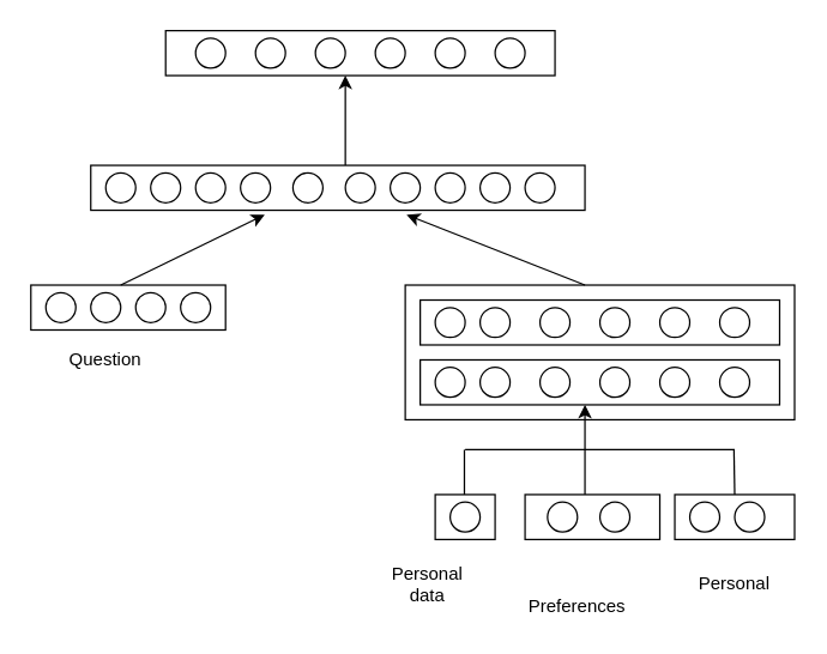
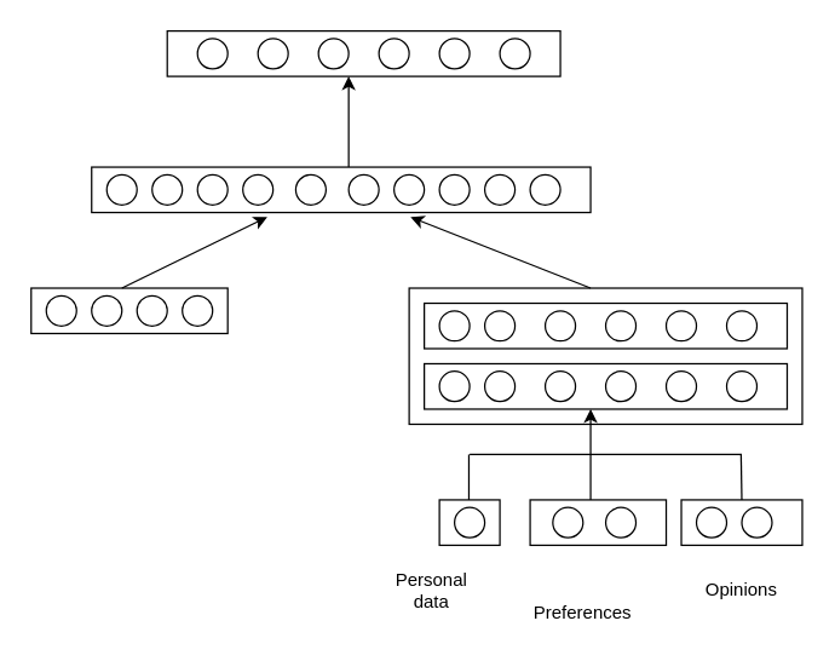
  <mxCell id="0" />
  <mxCell id="1" parent="0" />
  <mxCell id="2" value="" style="rounded=0;whiteSpace=wrap;html=1;" vertex="1" parent="1"><mxGeometry x="60" y="110" width="330" height="30" as="geometry" /></mxCell>
  <mxCell id="3" value="" style="rounded=0;whiteSpace=wrap;html=1;" vertex="1" parent="1"><mxGeometry x="270" y="190" width="260" height="90" as="geometry" /></mxCell>
  <mxCell id="4" value="" style="endArrow=classic;html=1;" edge="1" parent="1"><mxGeometry width="50" height="50" relative="1" as="geometry"><mxPoint x="390" y="330" as="sourcePoint" /><mxPoint x="390" y="270" as="targetPoint" /></mxGeometry></mxCell>
  <mxCell id="5" value="" style="rounded=0;whiteSpace=wrap;html=1;" vertex="1" parent="1"><mxGeometry x="110" y="20" width="260" height="30" as="geometry" /></mxCell>
  <mxCell id="6" value="" style="ellipse;whiteSpace=wrap;html=1;aspect=fixed;" vertex="1" parent="1"><mxGeometry x="130" y="25" width="20" height="20" as="geometry" /></mxCell>
  <mxCell id="7" value="" style="ellipse;whiteSpace=wrap;html=1;aspect=fixed;" vertex="1" parent="1"><mxGeometry x="170" y="25" width="20" height="20" as="geometry" /></mxCell>
  <mxCell id="8" value="" style="ellipse;whiteSpace=wrap;html=1;aspect=fixed;" vertex="1" parent="1"><mxGeometry x="210" y="25" width="20" height="20" as="geometry" /></mxCell>
  <mxCell id="9" value="" style="ellipse;whiteSpace=wrap;html=1;aspect=fixed;" vertex="1" parent="1"><mxGeometry x="250" y="25" width="20" height="20" as="geometry" /></mxCell>
  <mxCell id="10" value="" style="ellipse;whiteSpace=wrap;html=1;aspect=fixed;" vertex="1" parent="1"><mxGeometry x="290" y="25" width="20" height="20" as="geometry" /></mxCell>
  <mxCell id="11" value="" style="ellipse;whiteSpace=wrap;html=1;aspect=fixed;" vertex="1" parent="1"><mxGeometry x="330" y="25" width="20" height="20" as="geometry" /></mxCell>
  <mxCell id="12" value="" style="rounded=0;whiteSpace=wrap;html=1;" vertex="1" parent="1"><mxGeometry x="290" y="330" width="40" height="30" as="geometry" /></mxCell>
  <mxCell id="13" value="" style="rounded=0;whiteSpace=wrap;html=1;" vertex="1" parent="1"><mxGeometry x="350" y="330" width="90" height="30" as="geometry" /></mxCell>
  <mxCell id="14" value="" style="rounded=0;whiteSpace=wrap;html=1;" vertex="1" parent="1"><mxGeometry x="450" y="330" width="80" height="30" as="geometry" /></mxCell>
  <mxCell id="15" value="" style="endArrow=none;html=1;" edge="1" parent="1"><mxGeometry width="50" height="50" relative="1" as="geometry"><mxPoint x="310" y="300" as="sourcePoint" /><mxPoint x="490" y="300" as="targetPoint" /></mxGeometry></mxCell>
  <mxCell id="16" value="" style="endArrow=none;html=1;" edge="1" parent="1"><mxGeometry width="50" height="50" relative="1" as="geometry"><mxPoint x="490" y="330" as="sourcePoint" /><mxPoint x="489.5" y="300" as="targetPoint" /></mxGeometry></mxCell>
  <mxCell id="17" value="" style="endArrow=none;html=1;" edge="1" parent="1"><mxGeometry width="50" height="50" relative="1" as="geometry"><mxPoint x="309.5" y="330" as="sourcePoint" /><mxPoint x="309.5" y="300" as="targetPoint" /></mxGeometry></mxCell>
  <mxCell id="18" value="" style="ellipse;whiteSpace=wrap;html=1;aspect=fixed;" vertex="1" parent="1"><mxGeometry x="300" y="335" width="20" height="20" as="geometry" /></mxCell>
  <mxCell id="19" value="" style="ellipse;whiteSpace=wrap;html=1;aspect=fixed;" vertex="1" parent="1"><mxGeometry x="365" y="335" width="20" height="20" as="geometry" /></mxCell>
  <mxCell id="20" value="" style="ellipse;whiteSpace=wrap;html=1;aspect=fixed;" vertex="1" parent="1"><mxGeometry x="400" y="335" width="20" height="20" as="geometry" /></mxCell>
  <mxCell id="21" value="" style="ellipse;whiteSpace=wrap;html=1;aspect=fixed;" vertex="1" parent="1"><mxGeometry x="460" y="335" width="20" height="20" as="geometry" /></mxCell>
  <mxCell id="22" value="" style="ellipse;whiteSpace=wrap;html=1;aspect=fixed;" vertex="1" parent="1"><mxGeometry x="490" y="335" width="20" height="20" as="geometry" /></mxCell>
  <mxCell id="23" value="" style="rounded=0;whiteSpace=wrap;html=1;" vertex="1" parent="1"><mxGeometry x="280" y="240" width="240" height="30" as="geometry" /></mxCell>
  <mxCell id="24" value="" style="ellipse;whiteSpace=wrap;html=1;aspect=fixed;" vertex="1" parent="1"><mxGeometry x="290" y="245" width="20" height="20" as="geometry" /></mxCell>
  <mxCell id="25" value="" style="ellipse;whiteSpace=wrap;html=1;aspect=fixed;" vertex="1" parent="1"><mxGeometry x="320" y="245" width="20" height="20" as="geometry" /></mxCell>
  <mxCell id="26" value="" style="ellipse;whiteSpace=wrap;html=1;aspect=fixed;" vertex="1" parent="1"><mxGeometry x="360" y="245" width="20" height="20" as="geometry" /></mxCell>
  <mxCell id="27" value="" style="ellipse;whiteSpace=wrap;html=1;aspect=fixed;" vertex="1" parent="1"><mxGeometry x="400" y="245" width="20" height="20" as="geometry" /></mxCell>
  <mxCell id="28" value="" style="ellipse;whiteSpace=wrap;html=1;aspect=fixed;" vertex="1" parent="1"><mxGeometry x="440" y="245" width="20" height="20" as="geometry" /></mxCell>
  <mxCell id="29" value="" style="ellipse;whiteSpace=wrap;html=1;aspect=fixed;" vertex="1" parent="1"><mxGeometry x="480" y="245" width="20" height="20" as="geometry" /></mxCell>
  <mxCell id="30" value="" style="rounded=0;whiteSpace=wrap;html=1;" vertex="1" parent="1"><mxGeometry x="280" y="200" width="240" height="30" as="geometry" /></mxCell>
  <mxCell id="31" value="" style="ellipse;whiteSpace=wrap;html=1;aspect=fixed;" vertex="1" parent="1"><mxGeometry x="290" y="205" width="20" height="20" as="geometry" /></mxCell>
  <mxCell id="32" value="" style="ellipse;whiteSpace=wrap;html=1;aspect=fixed;" vertex="1" parent="1"><mxGeometry x="320" y="205" width="20" height="20" as="geometry" /></mxCell>
  <mxCell id="33" value="" style="ellipse;whiteSpace=wrap;html=1;aspect=fixed;" vertex="1" parent="1"><mxGeometry x="360" y="205" width="20" height="20" as="geometry" /></mxCell>
  <mxCell id="34" value="" style="ellipse;whiteSpace=wrap;html=1;aspect=fixed;" vertex="1" parent="1"><mxGeometry x="400" y="205" width="20" height="20" as="geometry" /></mxCell>
  <mxCell id="35" value="" style="ellipse;whiteSpace=wrap;html=1;aspect=fixed;" vertex="1" parent="1"><mxGeometry x="440" y="205" width="20" height="20" as="geometry" /></mxCell>
  <mxCell id="36" value="" style="ellipse;whiteSpace=wrap;html=1;aspect=fixed;" vertex="1" parent="1"><mxGeometry x="480" y="205" width="20" height="20" as="geometry" /></mxCell>
  <mxCell id="37" value="" style="ellipse;whiteSpace=wrap;html=1;aspect=fixed;" vertex="1" parent="1"><mxGeometry x="350" y="115" width="20" height="20" as="geometry" /></mxCell>
  <mxCell id="38" value="" style="ellipse;whiteSpace=wrap;html=1;aspect=fixed;" vertex="1" parent="1"><mxGeometry x="320" y="115" width="20" height="20" as="geometry" /></mxCell>
  <mxCell id="39" value="" style="ellipse;whiteSpace=wrap;html=1;aspect=fixed;" vertex="1" parent="1"><mxGeometry x="290" y="115" width="20" height="20" as="geometry" /></mxCell>
  <mxCell id="40" value="" style="ellipse;whiteSpace=wrap;html=1;aspect=fixed;" vertex="1" parent="1"><mxGeometry x="260" y="115" width="20" height="20" as="geometry" /></mxCell>
  <mxCell id="41" value="" style="ellipse;whiteSpace=wrap;html=1;aspect=fixed;" vertex="1" parent="1"><mxGeometry x="230" y="115" width="20" height="20" as="geometry" /></mxCell>
  <mxCell id="42" value="" style="ellipse;whiteSpace=wrap;html=1;aspect=fixed;" vertex="1" parent="1"><mxGeometry x="195" y="115" width="20" height="20" as="geometry" /></mxCell>
  <mxCell id="43" value="" style="ellipse;whiteSpace=wrap;html=1;aspect=fixed;" vertex="1" parent="1"><mxGeometry x="160" y="115" width="20" height="20" as="geometry" /></mxCell>
  <mxCell id="44" value="" style="ellipse;whiteSpace=wrap;html=1;aspect=fixed;" vertex="1" parent="1"><mxGeometry x="130" y="115" width="20" height="20" as="geometry" /></mxCell>
  <mxCell id="45" value="" style="ellipse;whiteSpace=wrap;html=1;aspect=fixed;" vertex="1" parent="1"><mxGeometry x="100" y="115" width="20" height="20" as="geometry" /></mxCell>
  <mxCell id="46" value="" style="ellipse;whiteSpace=wrap;html=1;aspect=fixed;" vertex="1" parent="1"><mxGeometry x="70" y="115" width="20" height="20" as="geometry" /></mxCell>
  <mxCell id="47" value="" style="endArrow=classic;html=1;entryX=0.639;entryY=1.1;entryDx=0;entryDy=0;entryPerimeter=0;" edge="1" parent="1" target="2"><mxGeometry width="50" height="50" relative="1" as="geometry"><mxPoint x="390" y="190" as="sourcePoint" /><mxPoint x="290" y="100" as="targetPoint" /></mxGeometry></mxCell>
  <mxCell id="48" value="" style="rounded=0;whiteSpace=wrap;html=1;" vertex="1" parent="1"><mxGeometry x="20" y="190" width="130" height="30" as="geometry" /></mxCell>
  <mxCell id="49" value="" style="ellipse;whiteSpace=wrap;html=1;aspect=fixed;" vertex="1" parent="1"><mxGeometry x="120" y="195" width="20" height="20" as="geometry" /></mxCell>
  <mxCell id="50" value="" style="ellipse;whiteSpace=wrap;html=1;aspect=fixed;" vertex="1" parent="1"><mxGeometry x="90" y="195" width="20" height="20" as="geometry" /></mxCell>
  <mxCell id="51" value="" style="ellipse;whiteSpace=wrap;html=1;aspect=fixed;" vertex="1" parent="1"><mxGeometry x="60" y="195" width="20" height="20" as="geometry" /></mxCell>
  <mxCell id="52" value="" style="ellipse;whiteSpace=wrap;html=1;aspect=fixed;" vertex="1" parent="1"><mxGeometry x="30" y="195" width="20" height="20" as="geometry" /></mxCell>
  <mxCell id="53" value="" style="endArrow=classic;html=1;entryX=0.352;entryY=1.1;entryDx=0;entryDy=0;entryPerimeter=0;" edge="1" parent="1" target="2"><mxGeometry width="50" height="50" relative="1" as="geometry"><mxPoint x="80" y="190" as="sourcePoint" /><mxPoint x="130" y="140" as="targetPoint" /></mxGeometry></mxCell>
  <mxCell id="54" value="" style="endArrow=classic;html=1;" edge="1" parent="1"><mxGeometry width="50" height="50" relative="1" as="geometry"><mxPoint x="230" y="110" as="sourcePoint" /><mxPoint x="230" y="50" as="targetPoint" /></mxGeometry></mxCell>
  <mxCell id="55" value="Personal&lt;br&gt;data" style="text;html=1;strokeColor=none;fillColor=none;align=center;verticalAlign=middle;whiteSpace=wrap;rounded=0;" vertex="1" parent="1"><mxGeometry x="265" y="380" width="40" height="20" as="geometry" /></mxCell>
  <mxCell id="56" value="Preferences" style="text;html=1;strokeColor=none;fillColor=none;align=center;verticalAlign=middle;whiteSpace=wrap;rounded=0;" vertex="1" parent="1"><mxGeometry x="365" y="395" width="40" height="20" as="geometry" /></mxCell>
- <mxCell id="57" value="Personal" style="text;html=1;strokeColor=none;fillColor=none;align=center;verticalAlign=middle;whiteSpace=wrap;rounded=0;" vertex="1" parent="1"><mxGeometry x="470" y="380" width="40" height="20" as="geometry" /></mxCell>
- <mxCell id="58" value="Question" style="text;html=1;strokeColor=none;fillColor=none;align=center;verticalAlign=middle;whiteSpace=wrap;rounded=0;" vertex="1" parent="1"><mxGeometry x="50" y="230" width="40" height="20" as="geometry" /></mxCell>
+ <mxCell id="57" value="Opinions" style="text;html=1;strokeColor=none;fillColor=none;align=center;verticalAlign=middle;whiteSpace=wrap;rounded=0;" vertex="1" parent="1"><mxGeometry x="470" y="380" width="40" height="20" as="geometry" /></mxCell>
